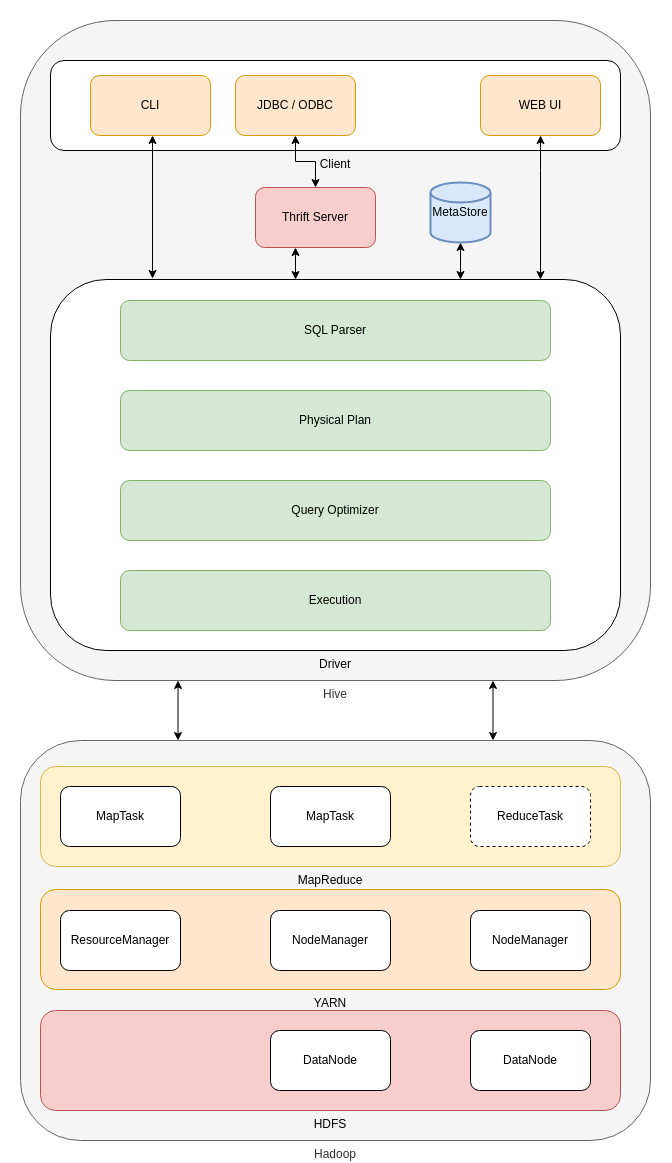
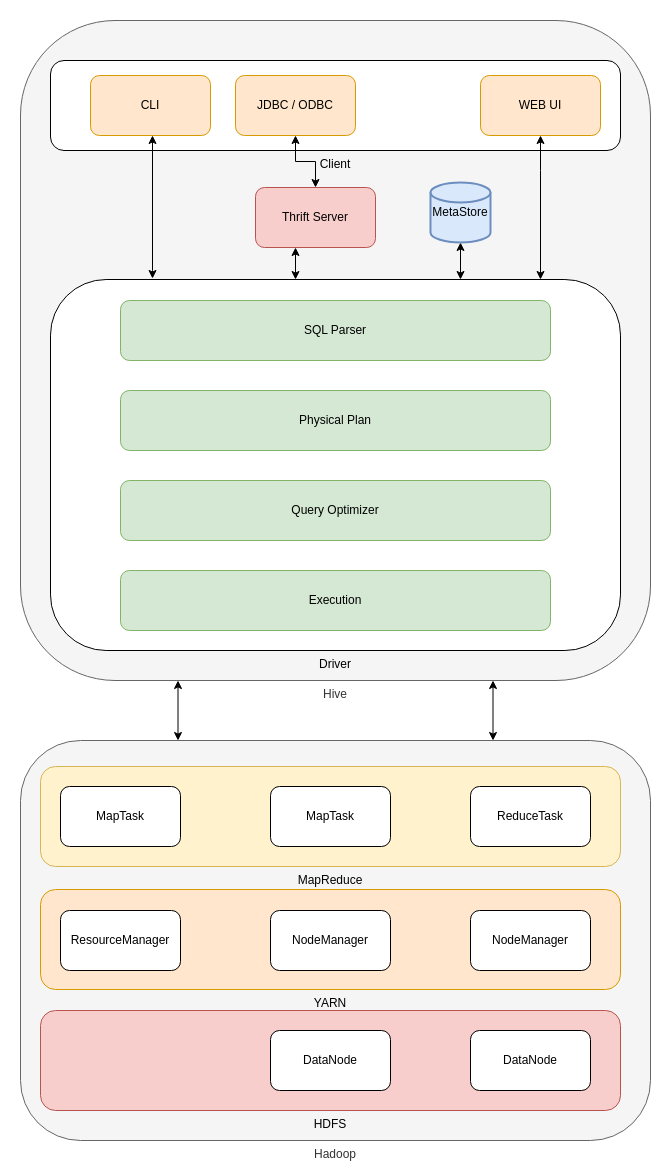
  <mxCell id="0" />
  <mxCell id="1" parent="0" />
  <mxCell id="2" value="Hive" style="rounded=1;whiteSpace=wrap;html=1;labelPosition=center;verticalLabelPosition=bottom;align=center;verticalAlign=top;fillColor=#f5f5f5;strokeColor=#666666;fontColor=#333333;" parent="1" vertex="1"><mxGeometry x="20" y="20" width="630" height="660" as="geometry" /></mxCell>
  <mxCell id="3" value="Client" style="rounded=1;whiteSpace=wrap;html=1;labelPosition=center;verticalLabelPosition=bottom;align=center;verticalAlign=top;" parent="1" vertex="1"><mxGeometry x="50" y="60" width="570" height="90" as="geometry" /></mxCell>
  <mxCell id="4" value="CLI" style="rounded=1;whiteSpace=wrap;html=1;fillColor=#ffe6cc;strokeColor=#d79b00;" parent="1" vertex="1"><mxGeometry x="90" y="75" width="120" height="60" as="geometry" /></mxCell>
  <mxCell id="5" value="JDBC / ODBC" style="rounded=1;whiteSpace=wrap;html=1;fillColor=#ffe6cc;strokeColor=#d79b00;" parent="1" vertex="1"><mxGeometry x="235" y="75" width="120" height="60" as="geometry" /></mxCell>
  <mxCell id="6" value="WEB UI" style="rounded=1;whiteSpace=wrap;html=1;fillColor=#ffe6cc;strokeColor=#d79b00;" parent="1" vertex="1"><mxGeometry x="480" y="75" width="120" height="60" as="geometry" /></mxCell>
  <mxCell id="7" value="Driver" style="rounded=1;whiteSpace=wrap;html=1;labelPosition=center;verticalLabelPosition=bottom;align=center;verticalAlign=top;" parent="1" vertex="1"><mxGeometry x="50" y="279" width="570" height="371" as="geometry" /></mxCell>
  <mxCell id="8" style="edgeStyle=orthogonalEdgeStyle;rounded=0;orthogonalLoop=1;jettySize=auto;html=1;startArrow=classic;startFill=1;" parent="1" source="4" edge="1"><mxGeometry relative="1" as="geometry"><mxPoint x="152" y="278" as="targetPoint" /><Array as="points"><mxPoint x="152" y="270" /><mxPoint x="152" y="270" /></Array></mxGeometry></mxCell>
  <mxCell id="9" style="edgeStyle=orthogonalEdgeStyle;rounded=0;orthogonalLoop=1;jettySize=auto;html=1;startArrow=classic;startFill=1;" parent="1" source="6" target="7" edge="1"><mxGeometry relative="1" as="geometry"><Array as="points"><mxPoint x="540" y="170" /><mxPoint x="540" y="170" /></Array></mxGeometry></mxCell>
  <mxCell id="10" value="SQL Parser" style="rounded=1;whiteSpace=wrap;html=1;fillColor=#d5e8d4;strokeColor=#82b366;" parent="1" vertex="1"><mxGeometry x="120" y="300" width="430" height="60" as="geometry" /></mxCell>
  <mxCell id="11" value="Physical Plan" style="rounded=1;whiteSpace=wrap;html=1;fillColor=#d5e8d4;strokeColor=#82b366;" parent="1" vertex="1"><mxGeometry x="120" y="390" width="430" height="60" as="geometry" /></mxCell>
  <mxCell id="12" value="Query Optimizer" style="rounded=1;whiteSpace=wrap;html=1;fillColor=#d5e8d4;strokeColor=#82b366;" parent="1" vertex="1"><mxGeometry x="120" y="480" width="430" height="60" as="geometry" /></mxCell>
  <mxCell id="13" value="Execution" style="rounded=1;whiteSpace=wrap;html=1;fillColor=#d5e8d4;strokeColor=#82b366;" parent="1" vertex="1"><mxGeometry x="120" y="570" width="430" height="60" as="geometry" /></mxCell>
  <mxCell id="14" style="edgeStyle=orthogonalEdgeStyle;rounded=0;orthogonalLoop=1;jettySize=auto;html=1;startArrow=classic;startFill=1;" parent="1" source="15" edge="1"><mxGeometry relative="1" as="geometry"><mxPoint x="295" y="279" as="targetPoint" /><Array as="points"><mxPoint x="295" y="279" /></Array></mxGeometry></mxCell>
  <mxCell id="15" value="Thrift Server" style="rounded=1;whiteSpace=wrap;html=1;fillColor=#f8cecc;strokeColor=#b85450;" parent="1" vertex="1"><mxGeometry x="255" y="187" width="120" height="60" as="geometry" /></mxCell>
  <mxCell id="16" style="edgeStyle=orthogonalEdgeStyle;rounded=0;orthogonalLoop=1;jettySize=auto;html=1;startArrow=classic;startFill=1;" parent="1" source="5" target="15" edge="1"><mxGeometry relative="1" as="geometry" /></mxCell>
  <mxCell id="17" style="edgeStyle=orthogonalEdgeStyle;rounded=0;orthogonalLoop=1;jettySize=auto;html=1;startArrow=classic;startFill=1;" parent="1" source="18" edge="1"><mxGeometry relative="1" as="geometry"><mxPoint x="460" y="279" as="targetPoint" /><Array as="points"><mxPoint x="460" y="279" /></Array></mxGeometry></mxCell>
  <mxCell id="18" value="MetaStore" style="strokeWidth=2;html=1;shape=mxgraph.flowchart.database;whiteSpace=wrap;labelPosition=center;verticalLabelPosition=middle;align=center;verticalAlign=middle;fillColor=#dae8fc;strokeColor=#6c8ebf;" parent="1" vertex="1"><mxGeometry x="430" y="182" width="60" height="60" as="geometry" /></mxCell>
  <mxCell id="19" style="edgeStyle=orthogonalEdgeStyle;rounded=0;orthogonalLoop=1;jettySize=auto;html=1;exitX=0.75;exitY=0;exitDx=0;exitDy=0;entryX=0.75;entryY=1;entryDx=0;entryDy=0;startArrow=classic;startFill=1;" parent="1" source="21" target="2" edge="1"><mxGeometry relative="1" as="geometry" /></mxCell>
  <mxCell id="20" style="edgeStyle=orthogonalEdgeStyle;rounded=0;orthogonalLoop=1;jettySize=auto;html=1;exitX=0.25;exitY=0;exitDx=0;exitDy=0;entryX=0.25;entryY=1;entryDx=0;entryDy=0;startArrow=classic;startFill=1;" parent="1" source="21" target="2" edge="1"><mxGeometry relative="1" as="geometry" /></mxCell>
  <mxCell id="21" value="Hadoop" style="rounded=1;whiteSpace=wrap;html=1;labelPosition=center;verticalLabelPosition=bottom;align=center;verticalAlign=top;fillColor=#f5f5f5;strokeColor=#666666;fontColor=#333333;" parent="1" vertex="1"><mxGeometry x="20" y="740" width="630" height="400" as="geometry" /></mxCell>
  <mxCell id="22" value="" style="group;" parent="1" vertex="1" connectable="0"><mxGeometry x="40" y="1010" width="580" height="100" as="geometry" /></mxCell>
  <mxCell id="23" value="" style="group;" parent="1" vertex="1" connectable="0"><mxGeometry x="40" y="890" width="580" height="100" as="geometry" /></mxCell>
  <mxCell id="24" value="" style="group" parent="1" vertex="1" connectable="0"><mxGeometry x="40" y="766" width="580" height="100" as="geometry" /></mxCell>
  <mxCell id="25" value="MapReduce" style="rounded=1;whiteSpace=wrap;html=1;labelPosition=center;verticalLabelPosition=bottom;align=center;verticalAlign=top;fillColor=#fff2cc;strokeColor=#d6b656;" parent="24" vertex="1"><mxGeometry width="580" height="100" as="geometry" /></mxCell>
  <mxCell id="26" value="MapTask" style="rounded=1;whiteSpace=wrap;html=1;" parent="24" vertex="1"><mxGeometry x="20" y="20" width="120" height="60" as="geometry" /></mxCell>
  <mxCell id="27" value="MapTask" style="rounded=1;whiteSpace=wrap;html=1;" parent="24" vertex="1"><mxGeometry x="230" y="20" width="120" height="60" as="geometry" /></mxCell>
- <mxCell id="28" value="ReduceTask" style="rounded=1;whiteSpace=wrap;html=1;dashed=1;" parent="24" vertex="1"><mxGeometry x="430" y="20" width="120" height="60" as="geometry" /></mxCell>
+ <mxCell id="28" value="ReduceTask" style="rounded=1;whiteSpace=wrap;html=1;" parent="24" vertex="1"><mxGeometry x="430" y="20" width="120" height="60" as="geometry" /></mxCell>
  <mxCell id="29" value="YARN" style="rounded=1;whiteSpace=wrap;html=1;labelPosition=center;verticalLabelPosition=bottom;align=center;verticalAlign=top;fillColor=#ffe6cc;strokeColor=#d79b00;" parent="1" vertex="1"><mxGeometry x="40" y="889" width="580" height="100" as="geometry" /></mxCell>
  <mxCell id="30" value="ResourceManager" style="rounded=1;whiteSpace=wrap;html=1;" parent="1" vertex="1"><mxGeometry x="60" y="910" width="120" height="60" as="geometry" /></mxCell>
  <mxCell id="31" value="NodeManager" style="rounded=1;whiteSpace=wrap;html=1;" parent="1" vertex="1"><mxGeometry x="270" y="910" width="120" height="60" as="geometry" /></mxCell>
  <mxCell id="32" value="NodeManager" style="rounded=1;whiteSpace=wrap;html=1;" parent="1" vertex="1"><mxGeometry x="470" y="910" width="120" height="60" as="geometry" /></mxCell>
  <mxCell id="33" value="HDFS" style="rounded=1;whiteSpace=wrap;html=1;labelPosition=center;verticalLabelPosition=bottom;align=center;verticalAlign=top;fillColor=#f8cecc;strokeColor=#b85450;" parent="1" vertex="1"><mxGeometry x="40" y="1010" width="580" height="100" as="geometry" /></mxCell>
  <mxCell id="34" value="DataNode" style="rounded=1;whiteSpace=wrap;html=1;" parent="1" vertex="1"><mxGeometry x="270" y="1030" width="120" height="60" as="geometry" /></mxCell>
  <mxCell id="35" value="DataNode" style="rounded=1;whiteSpace=wrap;html=1;" parent="1" vertex="1"><mxGeometry x="470" y="1030" width="120" height="60" as="geometry" /></mxCell>
